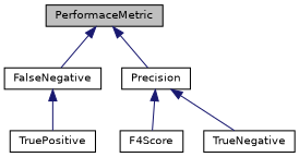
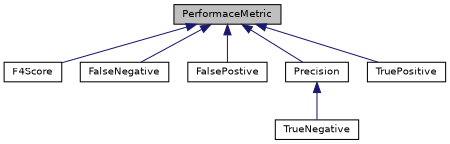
  digraph {
    node [color=black fillcolor=white fontname=Helvetica fontsize=10 shape=record style=filled]
    edge [color=midnightblue dir=back fontname=Helvetica fontsize=10 labelfontname=Helvetica labelfontsize=10 style=solid]
    n1 [fillcolor=grey75 fontcolor=black height=0.2 label=PerformaceMetric width=0.4]
    n2 [height=0.2 label=F4Score width=0.4]
    n3 [height=0.2 label=FalseNegative width=0.4]
+   n4 [height=0.2 label=FalsePostive width=0.4]
    n5 [height=0.2 label=Precision width=0.4]
    n6 [height=0.2 label=TruePositive width=0.4]
    n7 [height=0.2 label=TrueNegative width=0.4]
-   n5 -> n2
+   n1 -> n2
    n1 -> n3
+   n1 -> n4
    n1 -> n5
-   n3 -> n6
+   n1 -> n6
    n5 -> n7
  }
